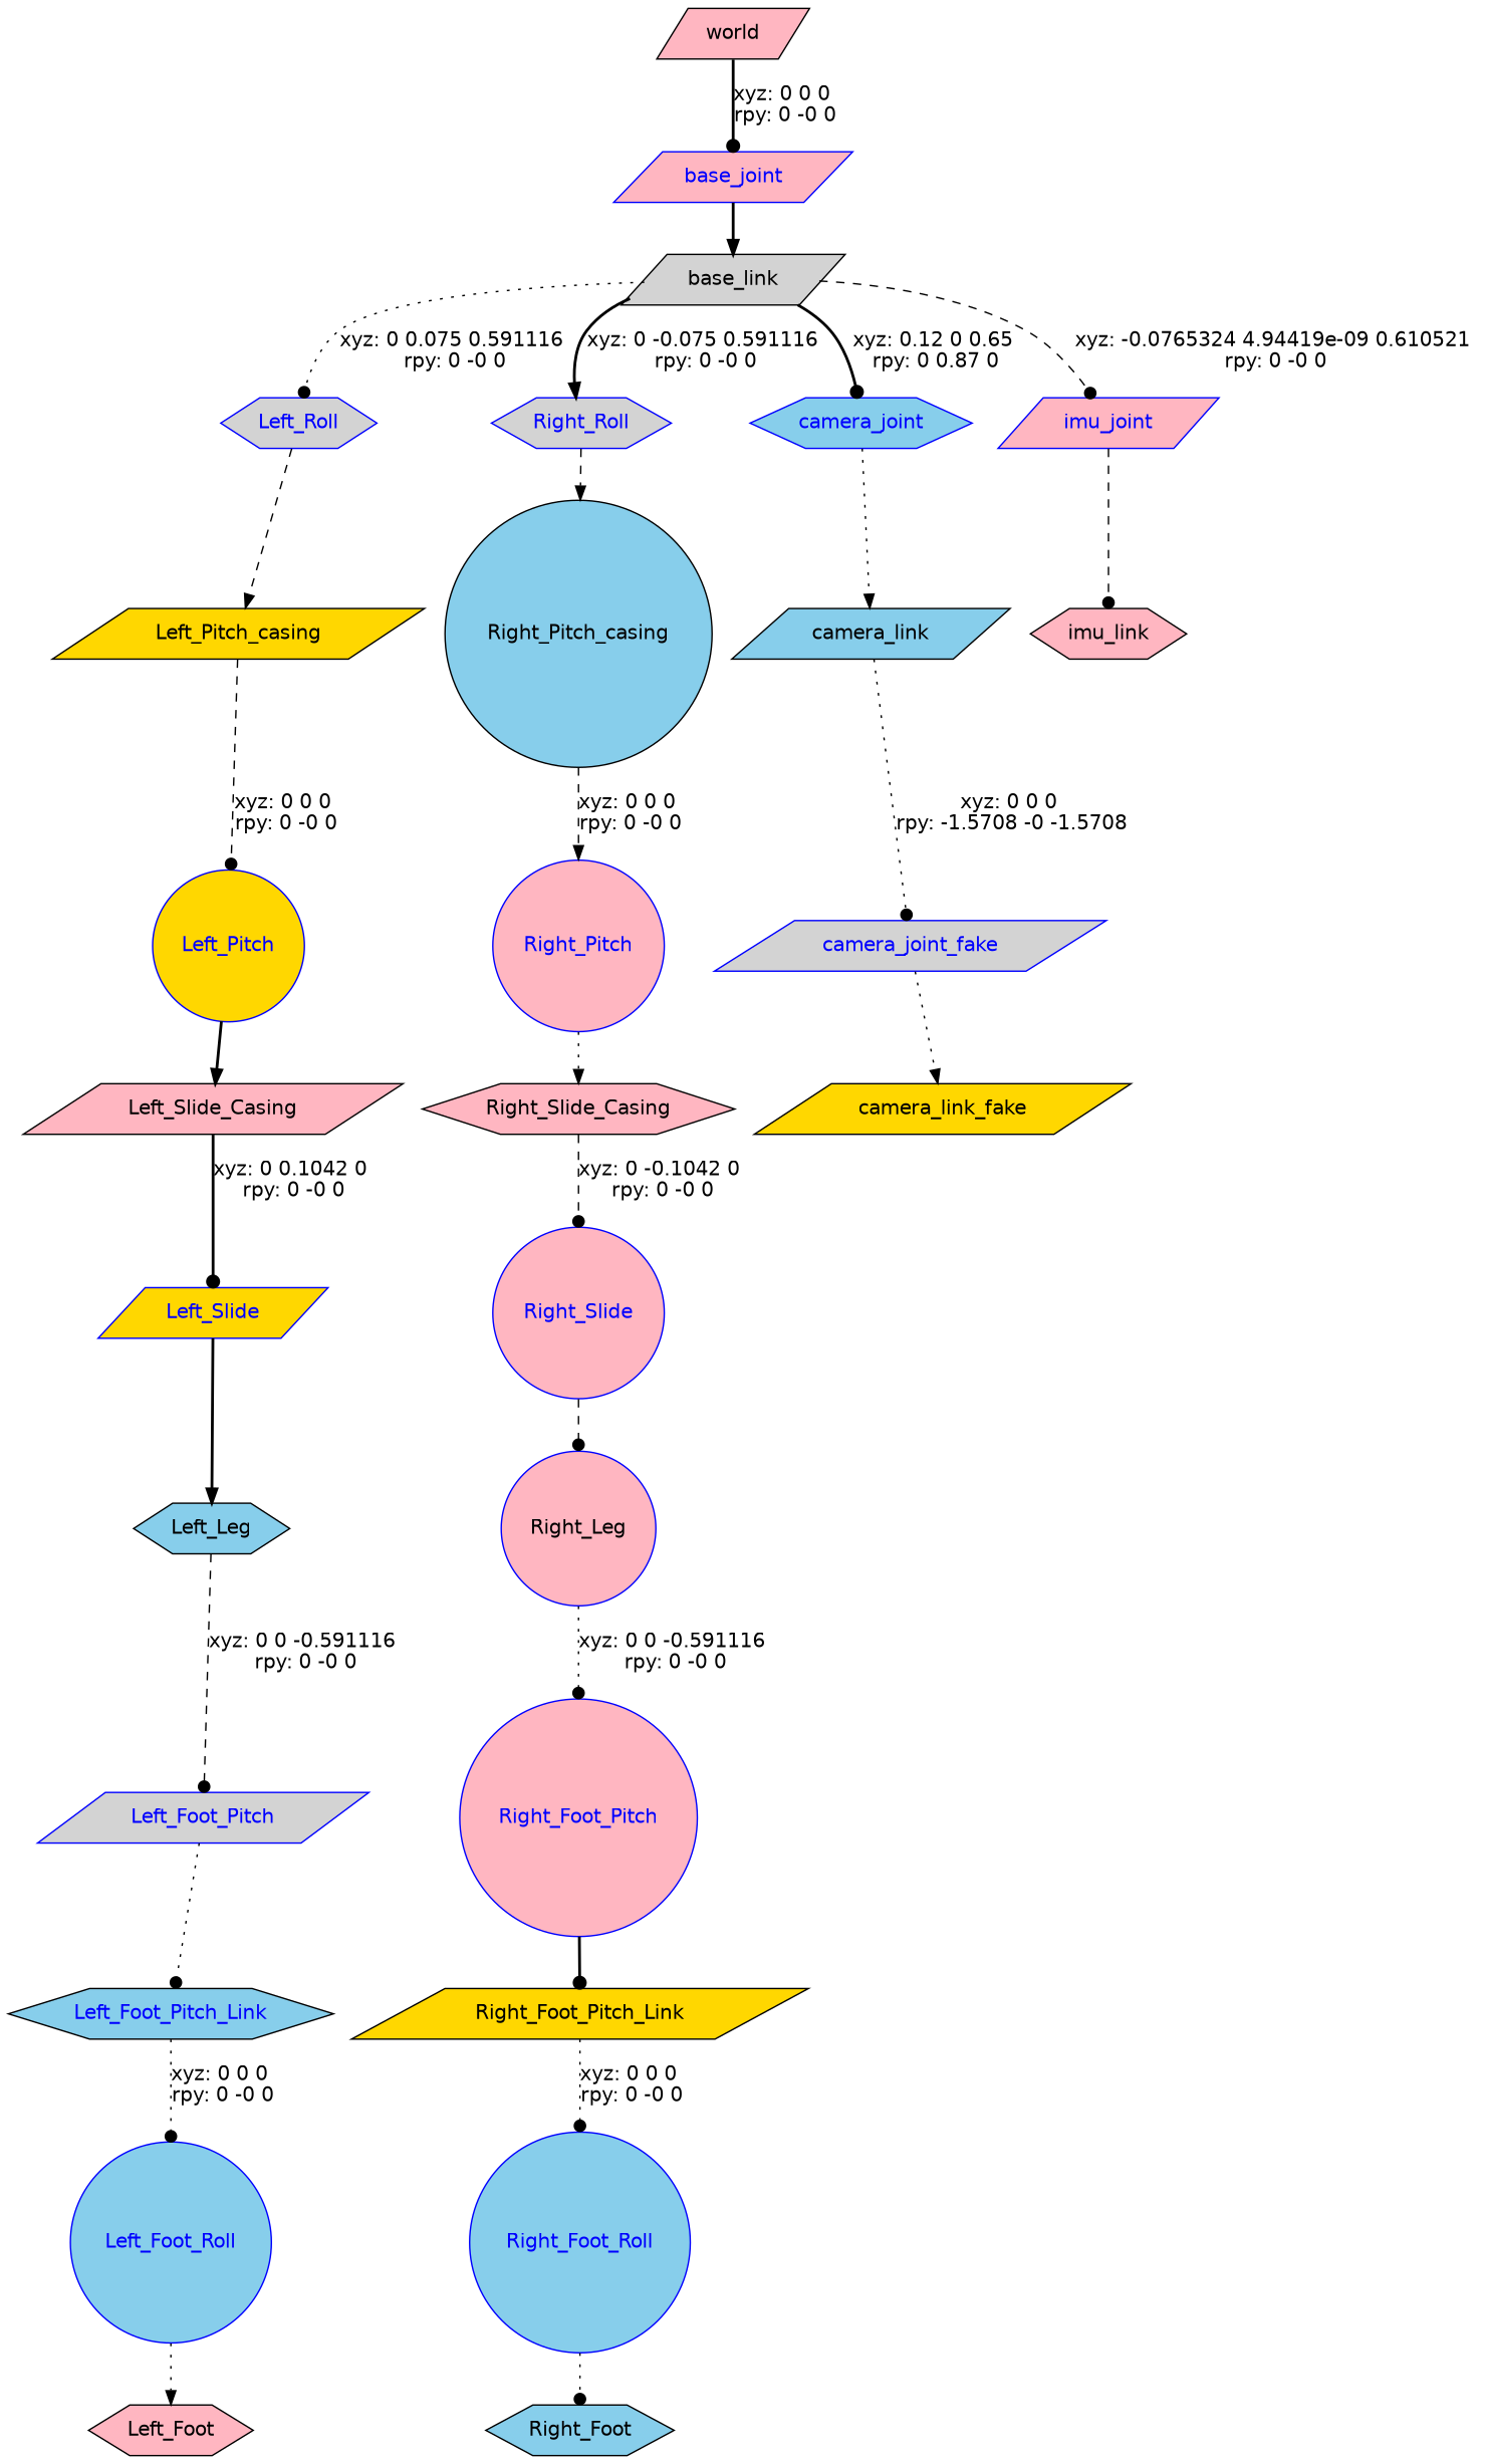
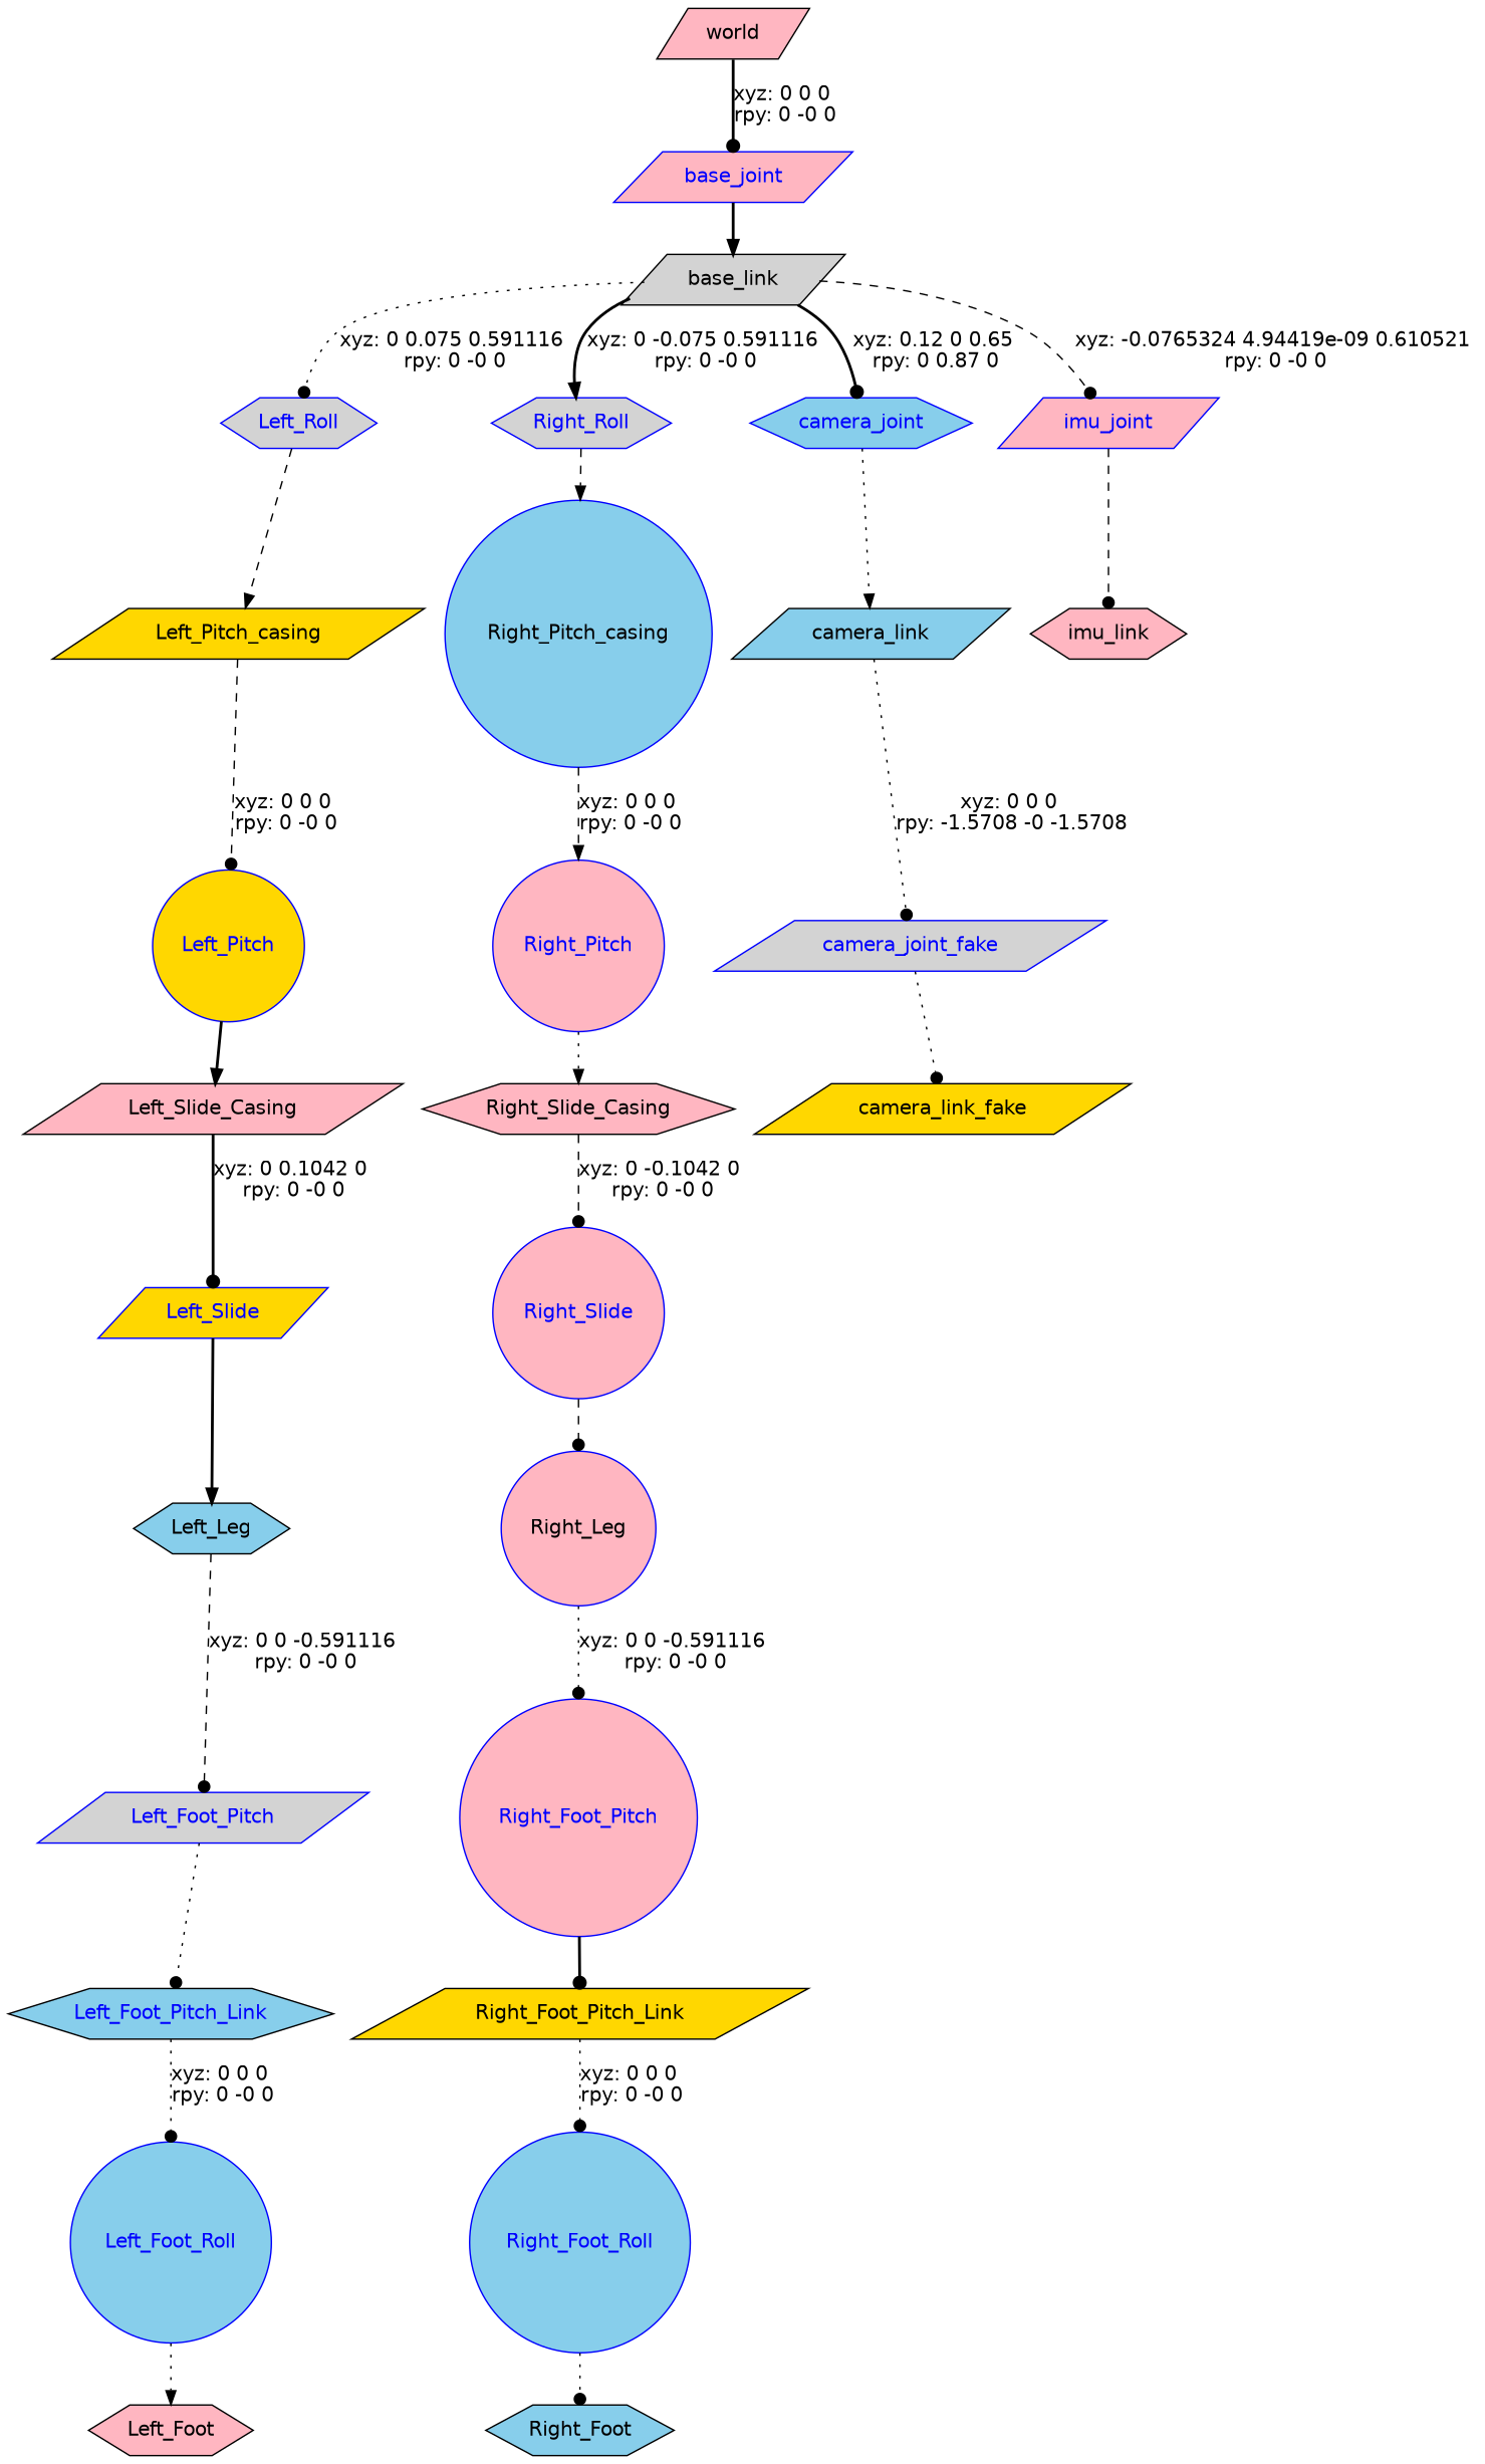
  digraph {
    fontname="DejaVu Sans"
    node [fillcolor=lightpink fontname="DejaVu Sans" shape=parallelogram style=filled color=blue fontcolor=blue]
    edge [arrowhead=dot fontname="DejaVu Sans" style=dotted]
    n1 [label=world color="" fontcolor=""]
    base_joint
    n3 [fillcolor=lightgrey label=base_link color="" fontcolor=""]
    Left_Roll [fillcolor=lightgrey shape=hexagon]
    Right_Roll [fillcolor=lightgrey shape=hexagon]
    camera_joint [fillcolor=skyblue shape=hexagon]
    imu_joint
    n8 [fillcolor=gold label=Left_Pitch_casing color="" fontcolor=""]
-   n9 [fillcolor=skyblue label=Right_Pitch_casing shape=circle color="" fontcolor=""]
+   n9 [fillcolor=skyblue label=Right_Pitch_casing shape=circle fontcolor=""]
    n10 [fillcolor=skyblue label=camera_link color="" fontcolor=""]
    n11 [label=imu_link shape=hexagon color="" fontcolor=""]
    Left_Pitch [fillcolor=gold shape=circle]
    n13 [label=Left_Slide_Casing color="" fontcolor=""]
    Left_Slide [fillcolor=gold]
    n15 [fillcolor=skyblue label=Left_Leg shape=hexagon color="" fontcolor=""]
    Left_Foot_Pitch [fillcolor=lightgrey]
    n17 [fillcolor=skyblue label=Left_Foot_Pitch_Link shape=hexagon color=""]
    Left_Foot_Roll [fillcolor=skyblue shape=circle]
    n19 [label=Left_Foot shape=hexagon color="" fontcolor=""]
    Right_Pitch [shape=circle]
    n21 [label=Right_Slide_Casing shape=hexagon color="" fontcolor=""]
    Right_Slide [shape=circle]
    n23 [label=Right_Leg shape=circle fontcolor=""]
    Right_Foot_Pitch [shape=circle]
    n25 [fillcolor=gold label=Right_Foot_Pitch_Link color="" fontcolor=""]
    Right_Foot_Roll [fillcolor=skyblue shape=circle]
    n27 [fillcolor=skyblue label=Right_Foot shape=hexagon color="" fontcolor=""]
    camera_joint_fake [fillcolor=lightgrey]
    n29 [fillcolor=gold label=camera_link_fake color="" fontcolor=""]
    n1 -> base_joint [label="xyz: 0 0 0 \nrpy: 0 -0 0" style=bold]
    base_joint -> n3 [arrowhead=normal style=bold]
    n3 -> Left_Roll [label="xyz: 0 0.075 0.591116 \nrpy: 0 -0 0"]
    n3 -> Right_Roll [arrowhead=normal label="xyz: 0 -0.075 0.591116 \nrpy: 0 -0 0" style=bold]
    n3 -> camera_joint [label="xyz: 0.12 0 0.65 \nrpy: 0 0.87 0" style=bold]
    n3 -> imu_joint [label="xyz: -0.0765324 4.94419e-09 0.610521 \nrpy: 0 -0 0" style=dashed]
    Left_Roll -> n8 [arrowhead=normal style=dashed]
    Right_Roll -> n9 [arrowhead=normal style=dashed]
    camera_joint -> n10 [arrowhead=normal]
    imu_joint -> n11 [style=dashed]
    n8 -> Left_Pitch [label="xyz: 0 0 0 \nrpy: 0 -0 0" style=dashed]
    n9 -> Right_Pitch [arrowhead=normal label="xyz: 0 0 0 \nrpy: 0 -0 0" style=dashed]
    n10 -> camera_joint_fake [label="xyz: 0 0 0 \nrpy: -1.5708 -0 -1.5708"]
    Left_Pitch -> n13 [arrowhead=normal style=bold]
    n13 -> Left_Slide [label="xyz: 0 0.1042 0 \nrpy: 0 -0 0" style=bold]
    Left_Slide -> n15 [arrowhead=normal style=bold]
    n15 -> Left_Foot_Pitch [label="xyz: 0 0 -0.591116 \nrpy: 0 -0 0" style=dashed]
    Left_Foot_Pitch -> n17
    n17 -> Left_Foot_Roll [label="xyz: 0 0 0 \nrpy: 0 -0 0"]
    Left_Foot_Roll -> n19 [arrowhead=normal]
    Right_Pitch -> n21 [arrowhead=normal]
    n21 -> Right_Slide [label="xyz: 0 -0.1042 0 \nrpy: 0 -0 0" style=dashed]
    Right_Slide -> n23 [style=dashed]
    n23 -> Right_Foot_Pitch [label="xyz: 0 0 -0.591116 \nrpy: 0 -0 0"]
    Right_Foot_Pitch -> n25 [style=bold]
    n25 -> Right_Foot_Roll [label="xyz: 0 0 0 \nrpy: 0 -0 0"]
    Right_Foot_Roll -> n27
-   camera_joint_fake -> n29 [arrowhead=normal]
+   camera_joint_fake -> n29
  }
